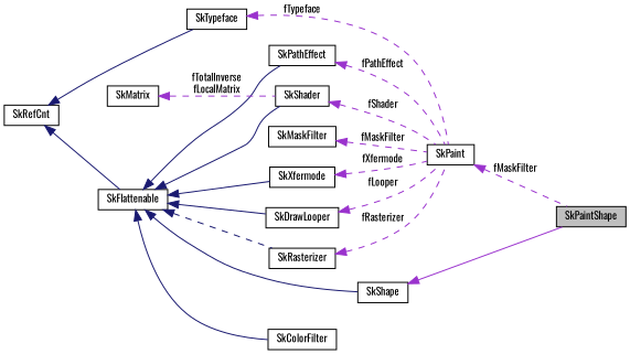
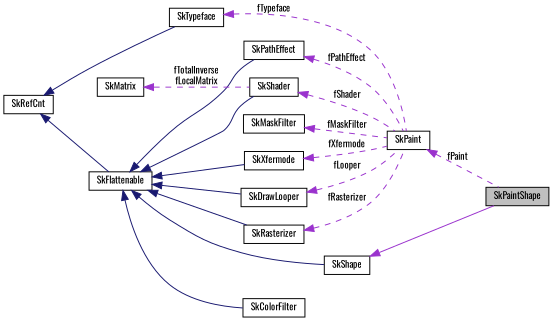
  digraph {
    fontname=Oswald
    rankdir=LR
    node [color=black fillcolor=white fontname=Oswald fontsize=10 shape=record style=filled]
    edge [color=darkorchid3 dir=back fontname=Oswald fontsize=10 labelfontname=FreeSans labelfontsize=10 style=solid]
    n1 [fillcolor=grey75 fontcolor=black height=0.2 label=SkPaintShape width=0.4]
    n2 [height=0.2 label=SkShape width=0.4]
    n3 [height=0.2 label=SkFlattenable width=0.4]
    n4 [height=0.2 label=SkPathEffect width=0.4]
    n5 [height=0.2 label=SkColorFilter width=0.4]
    n6 [height=0.2 label=SkShader width=0.4]
    n7 [height=0.2 label=SkXfermode width=0.4]
    n8 [height=0.2 label=SkDrawLooper width=0.4]
    n9 [height=0.2 label=SkRasterizer width=0.4]
    n10 [height=0.2 label=SkPaint width=0.4]
    n11 [height=0.2 label=SkMaskFilter width=0.4]
    n12 [height=0.2 label=SkRefCnt width=0.4]
    n13 [height=0.2 label=SkTypeface width=0.4]
    n14 [height=0.2 label=SkMatrix width=0.4]
    n2 -> n1
    n3 -> n2 [color=midnightblue]
    n3 -> n4 [color=midnightblue]
    n3 -> n5 [color=midnightblue]
    n3 -> n6 [color=midnightblue]
    n3 -> n7 [color=midnightblue]
    n3 -> n8 [color=midnightblue]
-   n3 -> n9 [color=midnightblue style=dashed]
+   n3 -> n9 [color=midnightblue]
    n4 -> n10 [label=fPathEffect style=dashed]
    n6 -> n10 [label=fShader style=dashed]
    n7 -> n10 [label=fXfermode style=dashed]
    n8 -> n10 [label=fLooper style=dashed]
    n9 -> n10 [label=fRasterizer style=dashed]
-   n10 -> n1 [label=fMaskFilter style=dashed]
+   n10 -> n1 [label=fPaint style=dashed]
    n11 -> n10 [label=fMaskFilter style=dashed]
    n12 -> n3 [color=midnightblue]
    n12 -> n13 [color=midnightblue]
    n13 -> n10 [label=fTypeface style=dashed]
    n14 -> n6 [label="fTotalInverse\nfLocalMatrix" style=dashed]
  }
